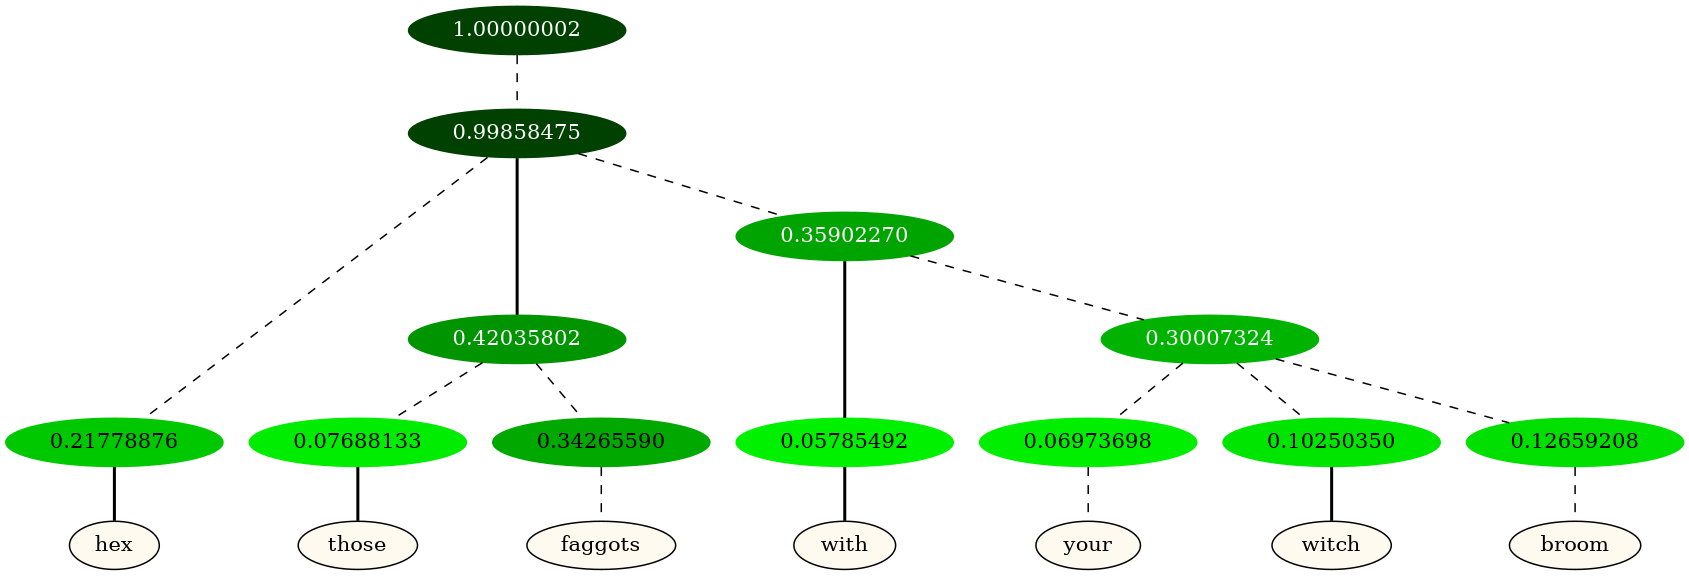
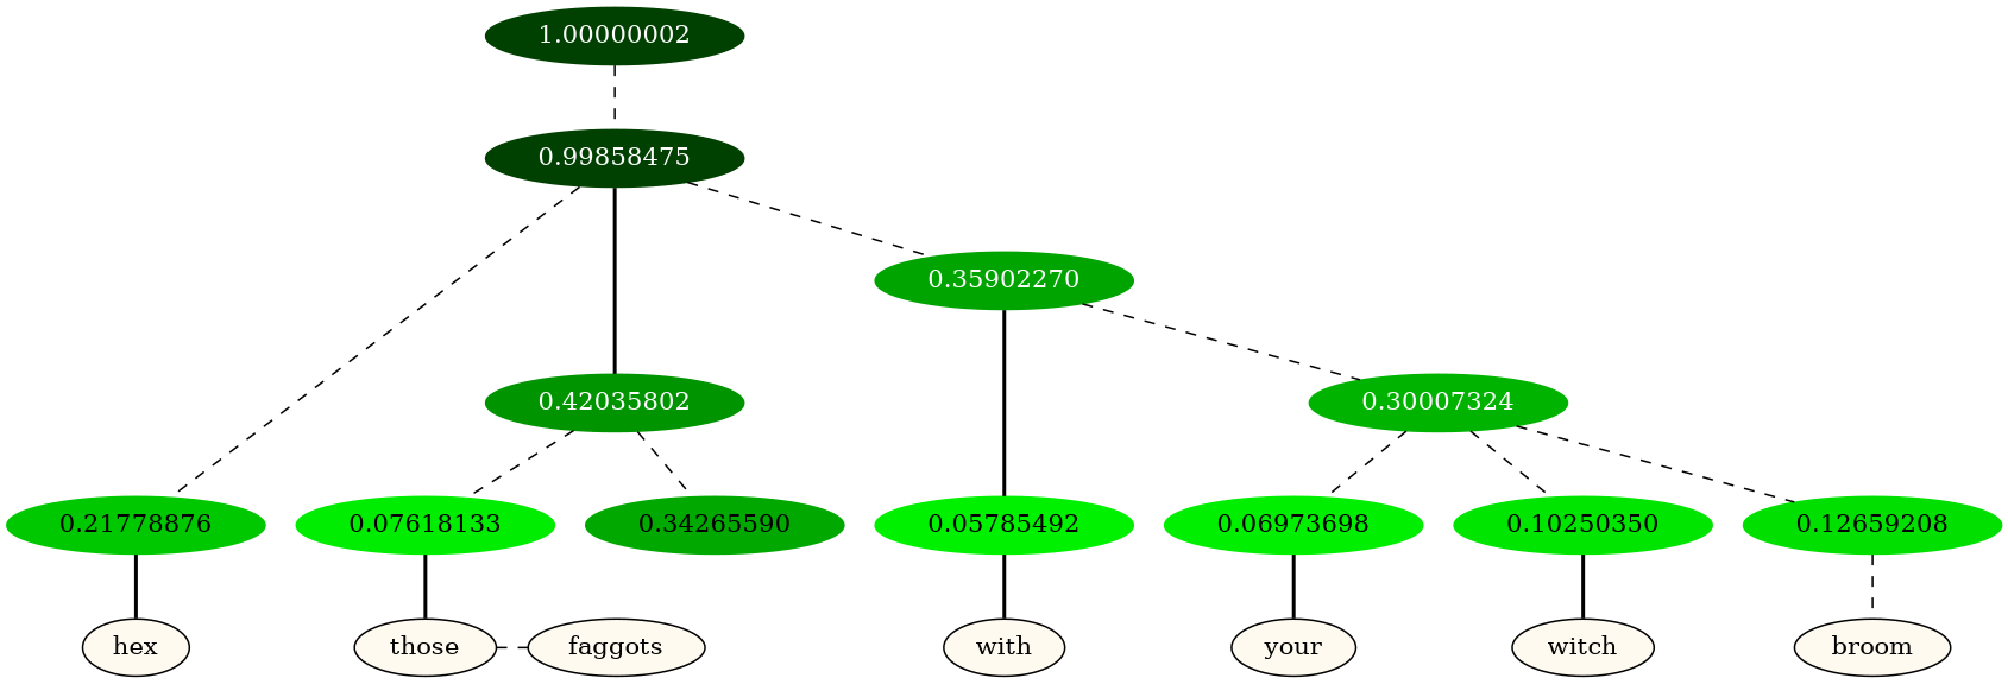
  graph {
    node [color=black format=png nodesep=0.001 ordering=out overlap_scaling=0.01 ranksep=0.001 style=filled]
    edge [style=dashed]
    n1 [fillcolor=floralwhite height=0.15 label=hex style="filled,solid" width=0.15]
    n2 [fillcolor=floralwhite height=0.15 label=those style="filled,solid" width=0.15]
    n3 [fillcolor=floralwhite height=0.15 label=faggots style="filled,solid" width=0.15]
    n4 [fillcolor=floralwhite height=0.15 label=with style="filled,solid" width=0.15]
    n5 [fillcolor=floralwhite height=0.15 label=your style="filled,solid" width=0.15]
    n6 [fillcolor=floralwhite height=0.15 label=witch style="filled,solid" width=0.15]
    n7 [fillcolor=floralwhite height=0.15 label=broom style="filled,solid" width=0.15]
    n8 [color="0.334 1.000 0.782" fontcolor=black height=0.15 label=0.21778876 width=0.15]
-   n9 [color="0.334 1.000 0.923" fontcolor=black height=0.15 label=0.07688133 width=0.15]
+   n9 [color="0.334 1.000 0.923" fontcolor=black height=0.15 label=0.07618133 width=0.15]
    n10 [color="0.334 1.000 0.657" fontcolor=black height=0.15 label=0.34265590 width=0.15]
    n11 [color="0.334 1.000 0.942" fontcolor=black height=0.15 label=0.05785492 width=0.15]
    n12 [color="0.334 1.000 0.930" fontcolor=black height=0.15 label=0.06973698 width=0.15]
    n13 [color="0.334 1.000 0.897" fontcolor=black height=0.15 label=0.10250350 width=0.15]
    n14 [color="0.334 1.000 0.873" fontcolor=black height=0.15 label=0.12659208 width=0.15]
    n15 [color="0.334 1.000 0.250" fontcolor=grey99 height=0.15 label=1.00000002 width=0.15]
    n16 [color="0.334 1.000 0.250" fontcolor=grey99 height=0.15 label=0.99858475 width=0.15]
    n17 [color="0.334 1.000 0.580" fontcolor=grey99 height=0.15 label=0.42035802 width=0.15]
    n18 [color="0.334 1.000 0.641" fontcolor=grey99 height=0.15 label=0.35902270 width=0.15]
    n19 [color="0.334 1.000 0.700" fontcolor=grey99 height=0.15 label=0.30007324 width=0.15]
    subgraph sub_1 {
      rank=same
      n1
      n2
      n3
      n4
      n5
      n6
      n7
    }
    subgraph sub_2 {
      rank=same
      n8
      n9
      n10
      n11
      n12
      n13
      n14
    }
    n8 -- n1 [style=bold]
    n9 -- n2 [style=bold]
-   n10 -- n3
+   n2 -- n3
    n11 -- n4 [style=bold]
-   n12 -- n5
+   n12 -- n5 [style=bold]
    n13 -- n6 [style=bold]
    n14 -- n7
    n15 -- n16
    n16 -- n8
    n16 -- n17 [style=bold]
    n16 -- n18
    n17 -- n9
    n17 -- n10
    n18 -- n11 [style=bold]
    n18 -- n19
    n19 -- n12
    n19 -- n13
    n19 -- n14
  }
